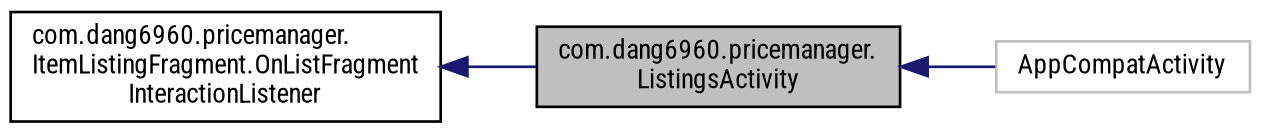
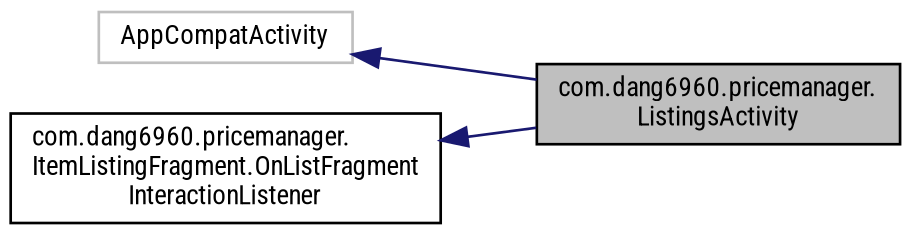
  digraph {
    rankdir=LR
    fontname="Roboto Condensed"
    node [color=black fillcolor=white fontname="Roboto Condensed" fontsize=10 shape=record style=filled]
    edge [color=midnightblue dir=back fontname="Roboto Condensed" fontsize=10 labelfontname=Helvetica labelfontsize=10 style=solid]
    n1 [fillcolor=grey75 fontcolor=black height=0.2 label="com.dang6960.pricemanager.\lListingsActivity" width=0.4]
    n2 [color=grey75 height=0.2 label=AppCompatActivity width=0.4]
    n3 [height=0.2 label="com.dang6960.pricemanager.\lItemListingFragment.OnListFragment\lInteractionListener" width=0.4]
-   n1 -> n2
+   n2 -> n1
    n3 -> n1
  }
